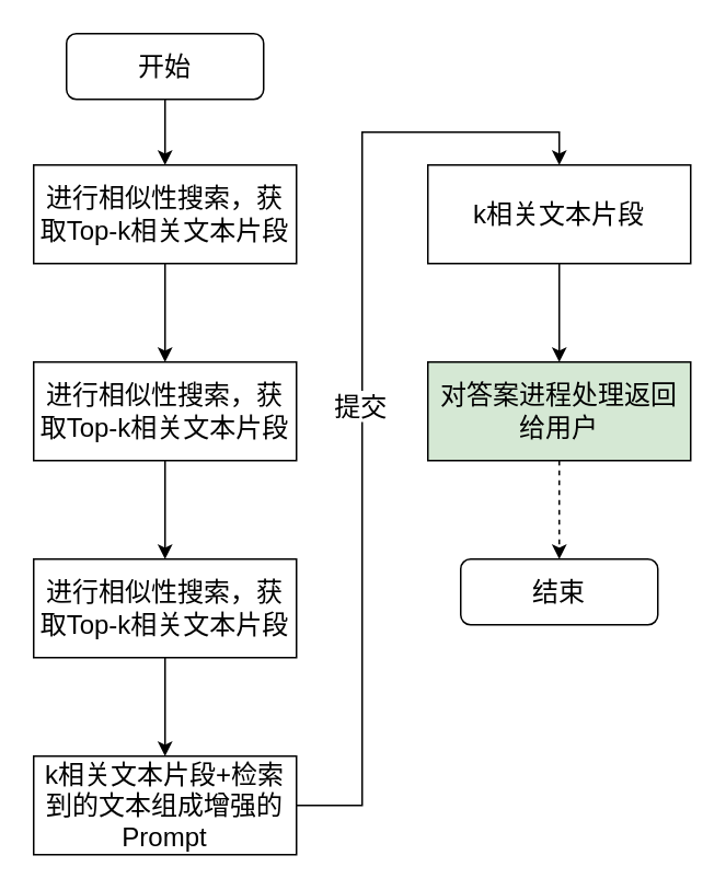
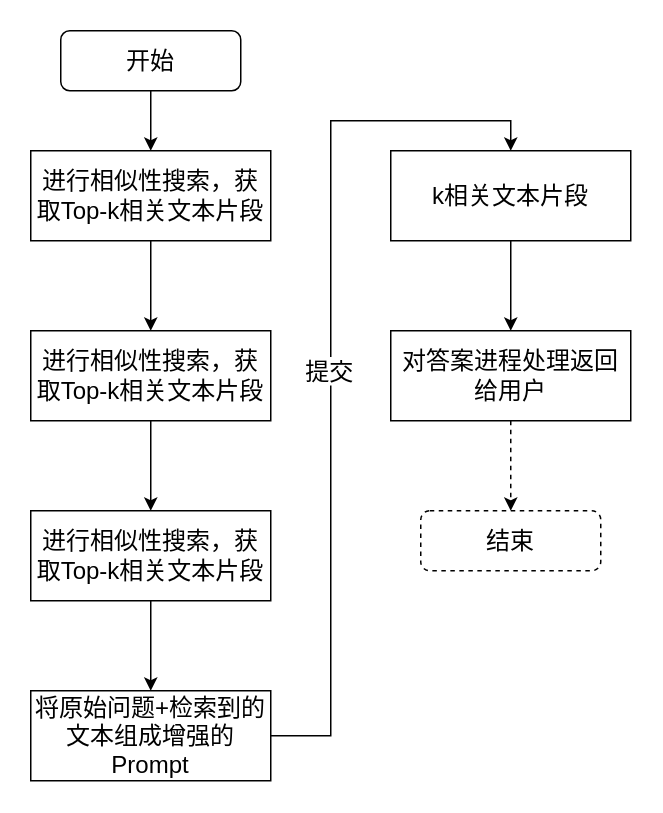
  <mxCell id="0" />
  <mxCell id="1" parent="0" />
  <mxCell id="2" style="edgeStyle=orthogonalEdgeStyle;rounded=0;orthogonalLoop=1;jettySize=auto;html=1;fontSize=16;" edge="1" parent="1" source="3" target="12"><mxGeometry relative="1" as="geometry" /></mxCell>
  <mxCell id="3" value="开始" style="rounded=1;whiteSpace=wrap;html=1;fontSize=16;" vertex="1" parent="1"><mxGeometry x="40" y="20" width="120" height="40" as="geometry" /></mxCell>
  <mxCell id="4" style="edgeStyle=orthogonalEdgeStyle;rounded=0;orthogonalLoop=1;jettySize=auto;html=1;entryX=0.5;entryY=0;entryDx=0;entryDy=0;fontSize=16;" edge="1" parent="1" source="5" target="8"><mxGeometry relative="1" as="geometry" /></mxCell>
  <mxCell id="5" value="进行相似性搜索，获取Top-k相关文本片段" style="rounded=0;whiteSpace=wrap;html=1;fontSize=16;" vertex="1" parent="1"><mxGeometry x="20" y="340" width="160" height="60" as="geometry" /></mxCell>
  <mxCell id="6" style="edgeStyle=orthogonalEdgeStyle;rounded=0;orthogonalLoop=1;jettySize=auto;html=1;entryX=0.5;entryY=0;entryDx=0;entryDy=0;fontSize=16;" edge="1" parent="1" source="8" target="14"><mxGeometry relative="1" as="geometry" /></mxCell>
  <mxCell id="7" value="提交" style="edgeLabel;html=1;align=center;verticalAlign=middle;resizable=0;points=[];fontSize=16;" vertex="1" connectable="0" parent="6"><mxGeometry x="-0.037" y="2" relative="1" as="geometry"><mxPoint as="offset" /></mxGeometry></mxCell>
- <mxCell id="8" value="k相关文本片段+检索到的文本组成增强的Prompt" style="rounded=0;whiteSpace=wrap;html=1;fontSize=16;" vertex="1" parent="1"><mxGeometry x="20" y="460" width="160" height="60" as="geometry" /></mxCell>
+ <mxCell id="8" value="将原始问题+检索到的文本组成增强的Prompt" style="rounded=0;whiteSpace=wrap;html=1;fontSize=16;" vertex="1" parent="1"><mxGeometry x="20" y="460" width="160" height="60" as="geometry" /></mxCell>
  <mxCell id="9" style="edgeStyle=orthogonalEdgeStyle;rounded=0;orthogonalLoop=1;jettySize=auto;html=1;entryX=0.5;entryY=0;entryDx=0;entryDy=0;fontSize=16;" edge="1" parent="1" source="10" target="5"><mxGeometry relative="1" as="geometry" /></mxCell>
  <mxCell id="10" value="进行相似性搜索，获取Top-k相关文本片段" style="rounded=0;whiteSpace=wrap;html=1;fontSize=16;" vertex="1" parent="1"><mxGeometry x="20" y="220" width="160" height="60" as="geometry" /></mxCell>
  <mxCell id="11" style="edgeStyle=orthogonalEdgeStyle;rounded=0;orthogonalLoop=1;jettySize=auto;html=1;entryX=0.5;entryY=0;entryDx=0;entryDy=0;fontSize=16;" edge="1" parent="1" source="12" target="10"><mxGeometry relative="1" as="geometry" /></mxCell>
  <mxCell id="12" value="进行相似性搜索，获取Top-k相关文本片段" style="rounded=0;whiteSpace=wrap;html=1;fontSize=16;" vertex="1" parent="1"><mxGeometry x="20" y="100" width="160" height="60" as="geometry" /></mxCell>
  <mxCell id="13" style="edgeStyle=orthogonalEdgeStyle;rounded=0;orthogonalLoop=1;jettySize=auto;html=1;entryX=0.5;entryY=0;entryDx=0;entryDy=0;fontSize=16;" edge="1" parent="1" source="14" target="16"><mxGeometry relative="1" as="geometry" /></mxCell>
  <mxCell id="14" value="k相关文本片段" style="rounded=0;whiteSpace=wrap;html=1;fontSize=16;" vertex="1" parent="1"><mxGeometry x="260" y="100" width="160" height="60" as="geometry" /></mxCell>
  <mxCell id="15" style="edgeStyle=orthogonalEdgeStyle;rounded=0;orthogonalLoop=1;jettySize=auto;html=1;entryX=0.5;entryY=0;entryDx=0;entryDy=0;fontSize=16;dashed=1;" edge="1" parent="1" source="16" target="17"><mxGeometry relative="1" as="geometry" /></mxCell>
- <mxCell id="16" value="对答案进程处理返回给用户" style="rounded=0;whiteSpace=wrap;html=1;fontSize=16;fillColor=#d5e8d4;" vertex="1" parent="1"><mxGeometry x="260" y="220" width="160" height="60" as="geometry" /></mxCell>
- <mxCell id="17" value="结束" style="rounded=1;whiteSpace=wrap;html=1;fontSize=16;" vertex="1" parent="1"><mxGeometry x="280" y="340" width="120" height="40" as="geometry" /></mxCell>
+ <mxCell id="16" value="对答案进程处理返回给用户" style="rounded=0;whiteSpace=wrap;html=1;fontSize=16;" vertex="1" parent="1"><mxGeometry x="260" y="220" width="160" height="60" as="geometry" /></mxCell>
+ <mxCell id="17" value="结束" style="rounded=1;whiteSpace=wrap;html=1;fontSize=16;dashed=1;" vertex="1" parent="1"><mxGeometry x="280" y="340" width="120" height="40" as="geometry" /></mxCell>
